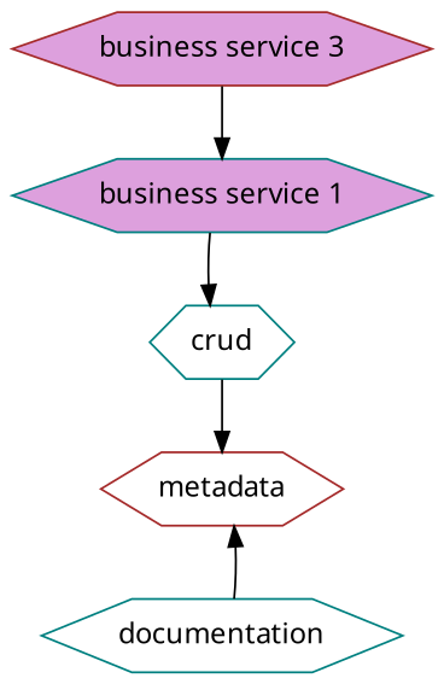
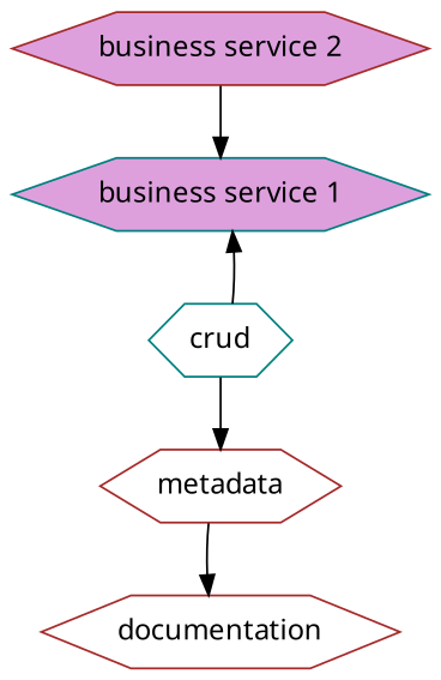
  digraph {
    fontname="Noto Sans"
    rankdir=TB
    node [color=teal fillcolor=white fontname="Noto Sans" shape=hexagon style=filled]
    edge [fontname="Noto Sans"]
    n1 [fillcolor=plum label="business service 1"]
    crud
    metadata [color=brown]
-   n4 [color=brown fillcolor=plum label="business service 3"]
-   documentation
-   n1 -> crud
+   n4 [color=brown fillcolor=plum label="business service 2"]
+   documentation [color=brown]
+   crud -> n1
    crud -> metadata
    n4 -> n1
-   documentation -> metadata
+   metadata -> documentation
  }
